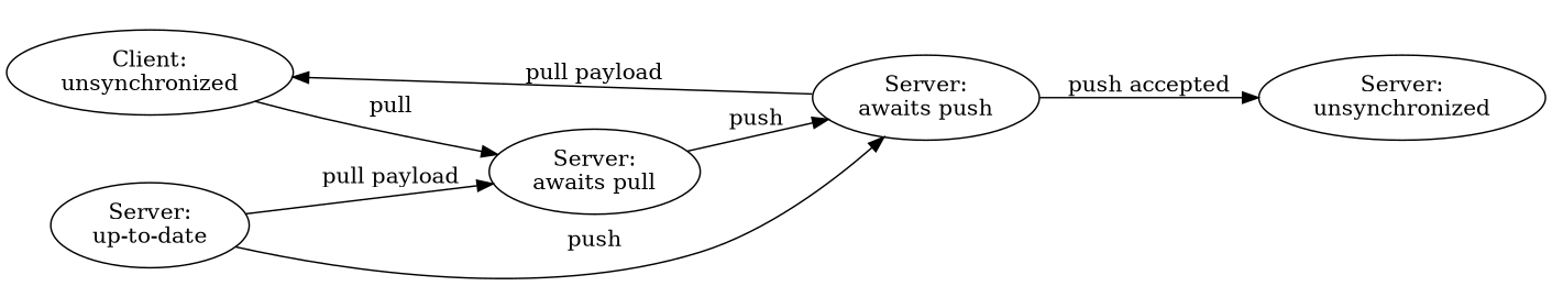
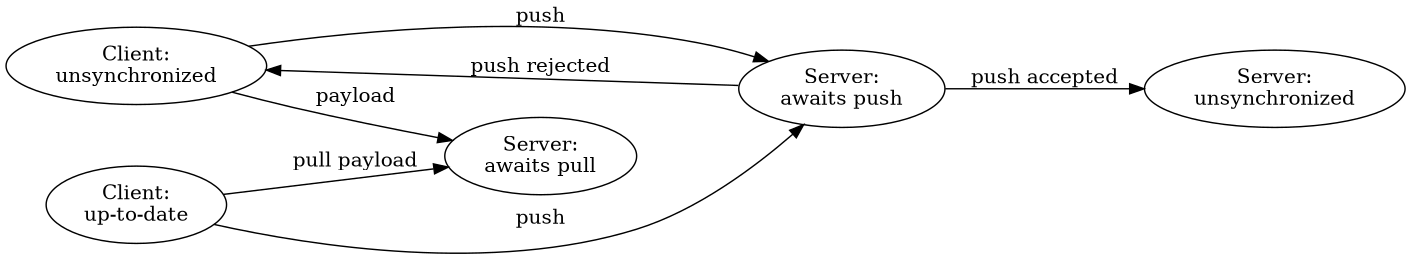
  strict digraph {
    rankdir=LR
    n1 [label="Client:\nunsynchronized"]
    n2 [label="Server:\nawaits push"]
    n3 [label="Server:\nawaits pull"]
    n4 [label="Server:\nunsynchronized"]
-   n5 [label="Server:\nup-to-date"]
-   n3 -> n2 [label=push]
-   n1 -> n3 [label=pull]
-   n2 -> n1 [label="pull payload"]
+   n5 [label="Client:\nup-to-date"]
+   n1 -> n2 [label=push]
+   n1 -> n3 [label=payload]
+   n2 -> n1 [label="push rejected"]
    n2 -> n4 [label="push accepted"]
    n5 -> n2 [label=push]
    n5 -> n3 [label="pull payload"]
  }
